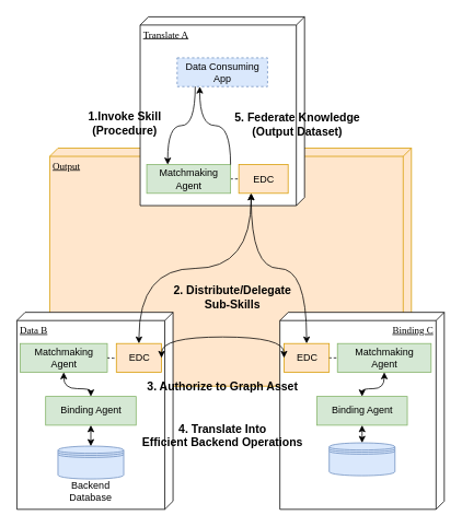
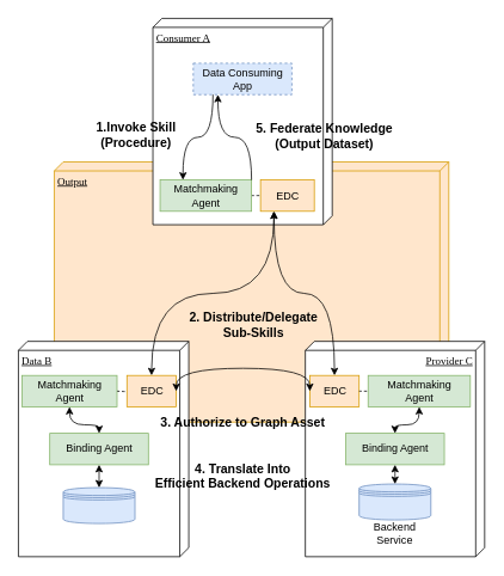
  <mxCell id="0" />
  <mxCell id="1" parent="0" />
  <mxCell id="2" value="Output" style="verticalAlign=top;align=left;spacingTop=8;spacingLeft=2;spacingRight=12;shape=cube;size=10;direction=south;fontStyle=4;html=1;rounded=0;shadow=0;comic=0;labelBackgroundColor=none;strokeWidth=1;fontFamily=Verdana;fontSize=12;fillColor=#ffe6cc;strokeColor=#d79b00;" vertex="1" parent="1"><mxGeometry x="60" y="180" width="440" height="290" as="geometry" /></mxCell>
- <mxCell id="3" value="Translate A" style="verticalAlign=top;align=left;spacingTop=8;spacingLeft=2;spacingRight=12;shape=cube;size=10;direction=south;fontStyle=4;html=1;rounded=0;shadow=0;comic=0;labelBackgroundColor=none;strokeWidth=1;fontFamily=Verdana;fontSize=12" vertex="1" parent="1"><mxGeometry x="170" y="20" width="200" height="230" as="geometry" /></mxCell>
- <mxCell id="4" value="Binding C" style="verticalAlign=top;align=right;spacingTop=8;spacingLeft=2;spacingRight=12;shape=cube;size=10;direction=south;fontStyle=4;html=1;rounded=0;shadow=0;comic=0;labelBackgroundColor=none;strokeWidth=1;fontFamily=Verdana;fontSize=12" vertex="1" parent="1"><mxGeometry x="340" y="380" width="200" height="240" as="geometry" /></mxCell>
+ <mxCell id="3" value="Consumer A" style="verticalAlign=top;align=left;spacingTop=8;spacingLeft=2;spacingRight=12;shape=cube;size=10;direction=south;fontStyle=4;html=1;rounded=0;shadow=0;comic=0;labelBackgroundColor=none;strokeWidth=1;fontFamily=Verdana;fontSize=12" vertex="1" parent="1"><mxGeometry x="170" y="20" width="200" height="230" as="geometry" /></mxCell>
+ <mxCell id="4" value="Provider C" style="verticalAlign=top;align=right;spacingTop=8;spacingLeft=2;spacingRight=12;shape=cube;size=10;direction=south;fontStyle=4;html=1;rounded=0;shadow=0;comic=0;labelBackgroundColor=none;strokeWidth=1;fontFamily=Verdana;fontSize=12" vertex="1" parent="1"><mxGeometry x="340" y="380" width="200" height="240" as="geometry" /></mxCell>
  <mxCell id="5" value="Data B" style="verticalAlign=top;align=left;spacingTop=8;spacingLeft=2;spacingRight=12;shape=cube;size=10;direction=south;fontStyle=4;html=1;rounded=0;shadow=0;comic=0;labelBackgroundColor=none;strokeWidth=1;fontFamily=Verdana;fontSize=12" vertex="1" parent="1"><mxGeometry x="20" y="380" width="190" height="240" as="geometry" /></mxCell>
  <mxCell id="6" value="" style="shape=datastore;whiteSpace=wrap;html=1;fillColor=#dae8fc;strokeColor=#6c8ebf;" vertex="1" parent="1"><mxGeometry x="70" y="543" width="80" height="40" as="geometry" /></mxCell>
  <mxCell id="7" value="" style="shape=datastore;whiteSpace=wrap;html=1;fillColor=#dae8fc;strokeColor=#6c8ebf;" vertex="1" parent="1"><mxGeometry x="400" y="539" width="80" height="40" as="geometry" /></mxCell>
- <mxCell id="8" value="Backend Database" style="text;html=1;strokeColor=none;fillColor=none;align=center;verticalAlign=middle;whiteSpace=wrap;rounded=0;" vertex="1" parent="1"><mxGeometry x="80" y="583" width="60" height="30" as="geometry" /></mxCell>
+ <mxCell id="9" value="Backend Service" style="text;html=1;strokeColor=none;fillColor=none;align=center;verticalAlign=middle;whiteSpace=wrap;rounded=0;" vertex="1" parent="1"><mxGeometry x="410" y="579" width="60" height="30" as="geometry" /></mxCell>
  <mxCell id="10" value="2. Distribute/Delegate&lt;br&gt;Sub-Skills" style="edgeStyle=orthogonalEdgeStyle;curved=1;rounded=0;orthogonalLoop=1;jettySize=auto;html=1;exitX=0.25;exitY=1;exitDx=0;exitDy=0;entryX=0.5;entryY=0;entryDx=0;entryDy=0;startArrow=classic;startFill=1;fontSize=14;fontStyle=1;labelBackgroundColor=none;" edge="1" parent="1" source="12" target="19"><mxGeometry x="-0.271" y="34" relative="1" as="geometry"><mxPoint x="1" as="offset" /></mxGeometry></mxCell>
  <mxCell id="11" style="edgeStyle=orthogonalEdgeStyle;curved=1;rounded=0;orthogonalLoop=1;jettySize=auto;html=1;exitX=0.25;exitY=1;exitDx=0;exitDy=0;entryX=0.5;entryY=0;entryDx=0;entryDy=0;startArrow=classic;startFill=1;" edge="1" parent="1" source="12" target="22"><mxGeometry relative="1" as="geometry" /></mxCell>
  <mxCell id="12" value="EDC" style="html=1;dropTarget=0;fillColor=#ffe6cc;strokeColor=#d79b00;" vertex="1" parent="1"><mxGeometry x="290" y="200" width="60" height="35" as="geometry" /></mxCell>
  <mxCell id="13" style="edgeStyle=orthogonalEdgeStyle;curved=1;rounded=0;orthogonalLoop=1;jettySize=auto;html=1;exitX=1;exitY=0.5;exitDx=0;exitDy=0;entryX=0;entryY=0.5;entryDx=0;entryDy=0;startArrow=none;startFill=0;endArrow=none;endFill=0;dashed=1;" edge="1" parent="1" source="14" target="12"><mxGeometry relative="1" as="geometry" /></mxCell>
  <mxCell id="14" value="Matchmaking&lt;br&gt;Agent" style="html=1;dropTarget=0;fillColor=#d5e8d4;strokeColor=#82b366;" vertex="1" parent="1"><mxGeometry x="178" y="200" width="102" height="35" as="geometry" /></mxCell>
  <mxCell id="15" value="Binding Agent" style="html=1;dropTarget=0;fillColor=#d5e8d4;strokeColor=#82b366;" vertex="1" parent="1"><mxGeometry x="55" y="482.5" width="110" height="35" as="geometry" /></mxCell>
  <mxCell id="16" value="1.Invoke Skill&lt;br style=&quot;font-size: 14px;&quot;&gt;(Procedure)" style="edgeStyle=orthogonalEdgeStyle;rounded=0;orthogonalLoop=1;jettySize=auto;html=1;exitX=0.2;exitY=0.971;exitDx=0;exitDy=0;entryX=0.25;entryY=0;entryDx=0;entryDy=0;curved=1;fontSize=14;fontStyle=1;labelBackgroundColor=none;exitPerimeter=0;" edge="1" parent="1" source="17" target="14"><mxGeometry x="0.267" y="-54" relative="1" as="geometry"><mxPoint x="1" y="-2" as="offset" /></mxGeometry></mxCell>
  <mxCell id="17" value="&lt;div&gt;Data Consuming &lt;br&gt;&lt;/div&gt;&lt;div&gt;App&lt;/div&gt;" style="html=1;dropTarget=0;fillColor=#dae8fc;strokeColor=#6c8ebf;dashed=1;" vertex="1" parent="1"><mxGeometry x="215" y="70" width="110" height="35" as="geometry" /></mxCell>
  <mxCell id="18" value="Binding Agent" style="html=1;dropTarget=0;fillColor=#d5e8d4;strokeColor=#82b366;" vertex="1" parent="1"><mxGeometry x="385" y="482.5" width="110" height="35" as="geometry" /></mxCell>
  <mxCell id="19" value="EDC" style="html=1;dropTarget=0;fillColor=#ffe6cc;strokeColor=#d79b00;" vertex="1" parent="1"><mxGeometry x="141" y="418" width="55" height="35" as="geometry" /></mxCell>
  <mxCell id="20" value="3. Authorize to Graph Asset" style="edgeStyle=orthogonalEdgeStyle;curved=1;rounded=0;orthogonalLoop=1;jettySize=auto;html=1;exitX=0.5;exitY=1;exitDx=0;exitDy=0;entryX=0.5;entryY=0;entryDx=0;entryDy=0;startArrow=classic;startFill=1;fontSize=14;fontStyle=1;labelBackgroundColor=none;" edge="1" parent="1" source="21" target="15"><mxGeometry x="0.696" y="160" relative="1" as="geometry"><mxPoint y="-3" as="offset" /></mxGeometry></mxCell>
  <mxCell id="21" value="Matchmaking&lt;br&gt;Agent" style="html=1;dropTarget=0;fillColor=#d5e8d4;strokeColor=#82b366;" vertex="1" parent="1"><mxGeometry x="24" y="418" width="106" height="35" as="geometry" /></mxCell>
  <mxCell id="22" value="EDC" style="html=1;dropTarget=0;fillColor=#ffe6cc;strokeColor=#d79b00;" vertex="1" parent="1"><mxGeometry x="345" y="418" width="55" height="35" as="geometry" /></mxCell>
  <mxCell id="23" style="edgeStyle=orthogonalEdgeStyle;curved=1;rounded=0;orthogonalLoop=1;jettySize=auto;html=1;exitX=0.5;exitY=1;exitDx=0;exitDy=0;startArrow=classic;startFill=1;" edge="1" parent="1" source="24" target="18"><mxGeometry relative="1" as="geometry" /></mxCell>
  <mxCell id="24" value="Matchmaking&lt;br&gt;Agent" style="html=1;dropTarget=0;fillColor=#d5e8d4;strokeColor=#82b366;" vertex="1" parent="1"><mxGeometry x="410" y="418" width="114" height="35" as="geometry" /></mxCell>
  <mxCell id="25" value="" style="endArrow=none;startArrow=none;html=1;rounded=0;curved=1;entryX=0;entryY=0.5;entryDx=0;entryDy=0;exitX=1;exitY=0.5;exitDx=0;exitDy=0;startFill=0;endFill=0;dashed=1;" edge="1" parent="1" source="22" target="24"><mxGeometry width="50" height="50" relative="1" as="geometry"><mxPoint x="340" y="490" as="sourcePoint" /><mxPoint x="390" y="440" as="targetPoint" /></mxGeometry></mxCell>
  <mxCell id="26" value="" style="endArrow=none;startArrow=none;html=1;rounded=0;curved=1;exitX=1;exitY=0.5;exitDx=0;exitDy=0;endFill=0;startFill=0;dashed=1;" edge="1" parent="1" source="21"><mxGeometry width="50" height="50" relative="1" as="geometry"><mxPoint x="110" y="480" as="sourcePoint" /><mxPoint x="140" y="436" as="targetPoint" /></mxGeometry></mxCell>
  <mxCell id="27" value="" style="endArrow=classic;startArrow=classic;html=1;rounded=0;curved=1;entryX=0.5;entryY=1;entryDx=0;entryDy=0;exitX=0.5;exitY=0;exitDx=0;exitDy=0;" edge="1" parent="1" source="7" target="18"><mxGeometry width="50" height="50" relative="1" as="geometry"><mxPoint x="340" y="490" as="sourcePoint" /><mxPoint x="390" y="440" as="targetPoint" /></mxGeometry></mxCell>
  <mxCell id="28" value="4. Translate Into&lt;br style=&quot;font-size: 14px;&quot;&gt;Efficient Backend Operations" style="endArrow=classic;startArrow=classic;html=1;rounded=0;curved=1;entryX=0.5;entryY=1;entryDx=0;entryDy=0;fontSize=14;fontStyle=1;labelBackgroundColor=none;" edge="1" parent="1" source="6" target="15"><mxGeometry x="0.02" y="-160" width="50" height="50" relative="1" as="geometry"><mxPoint x="340" y="490" as="sourcePoint" /><mxPoint x="390" y="440" as="targetPoint" /><mxPoint as="offset" /></mxGeometry></mxCell>
  <mxCell id="29" style="edgeStyle=orthogonalEdgeStyle;curved=1;rounded=0;orthogonalLoop=1;jettySize=auto;html=1;exitX=1;exitY=0.5;exitDx=0;exitDy=0;entryX=0;entryY=0.5;entryDx=0;entryDy=0;labelBackgroundColor=none;fontSize=14;startArrow=classic;startFill=1;endArrow=classic;endFill=1;" edge="1" parent="1" source="19" target="22"><mxGeometry relative="1" as="geometry"><Array as="points"><mxPoint x="196" y="410" /><mxPoint x="345" y="410" /></Array></mxGeometry></mxCell>
  <mxCell id="30" value="5. Federate Knowledge&lt;br&gt;(Output Dataset)" style="edgeStyle=orthogonalEdgeStyle;curved=1;rounded=0;orthogonalLoop=1;jettySize=auto;html=1;exitX=1;exitY=0;exitDx=0;exitDy=0;labelBackgroundColor=none;fontSize=14;startArrow=none;startFill=0;endArrow=classic;endFill=1;fontStyle=1;entryX=0.25;entryY=1;entryDx=0;entryDy=0;fontColor=#000000;fontFamily=Helvetica;" edge="1" parent="1" source="14" target="17"><mxGeometry x="-0.283" y="-80" relative="1" as="geometry"><mxPoint x="250" y="110" as="targetPoint" /><mxPoint x="81" y="78" as="offset" /></mxGeometry></mxCell>
